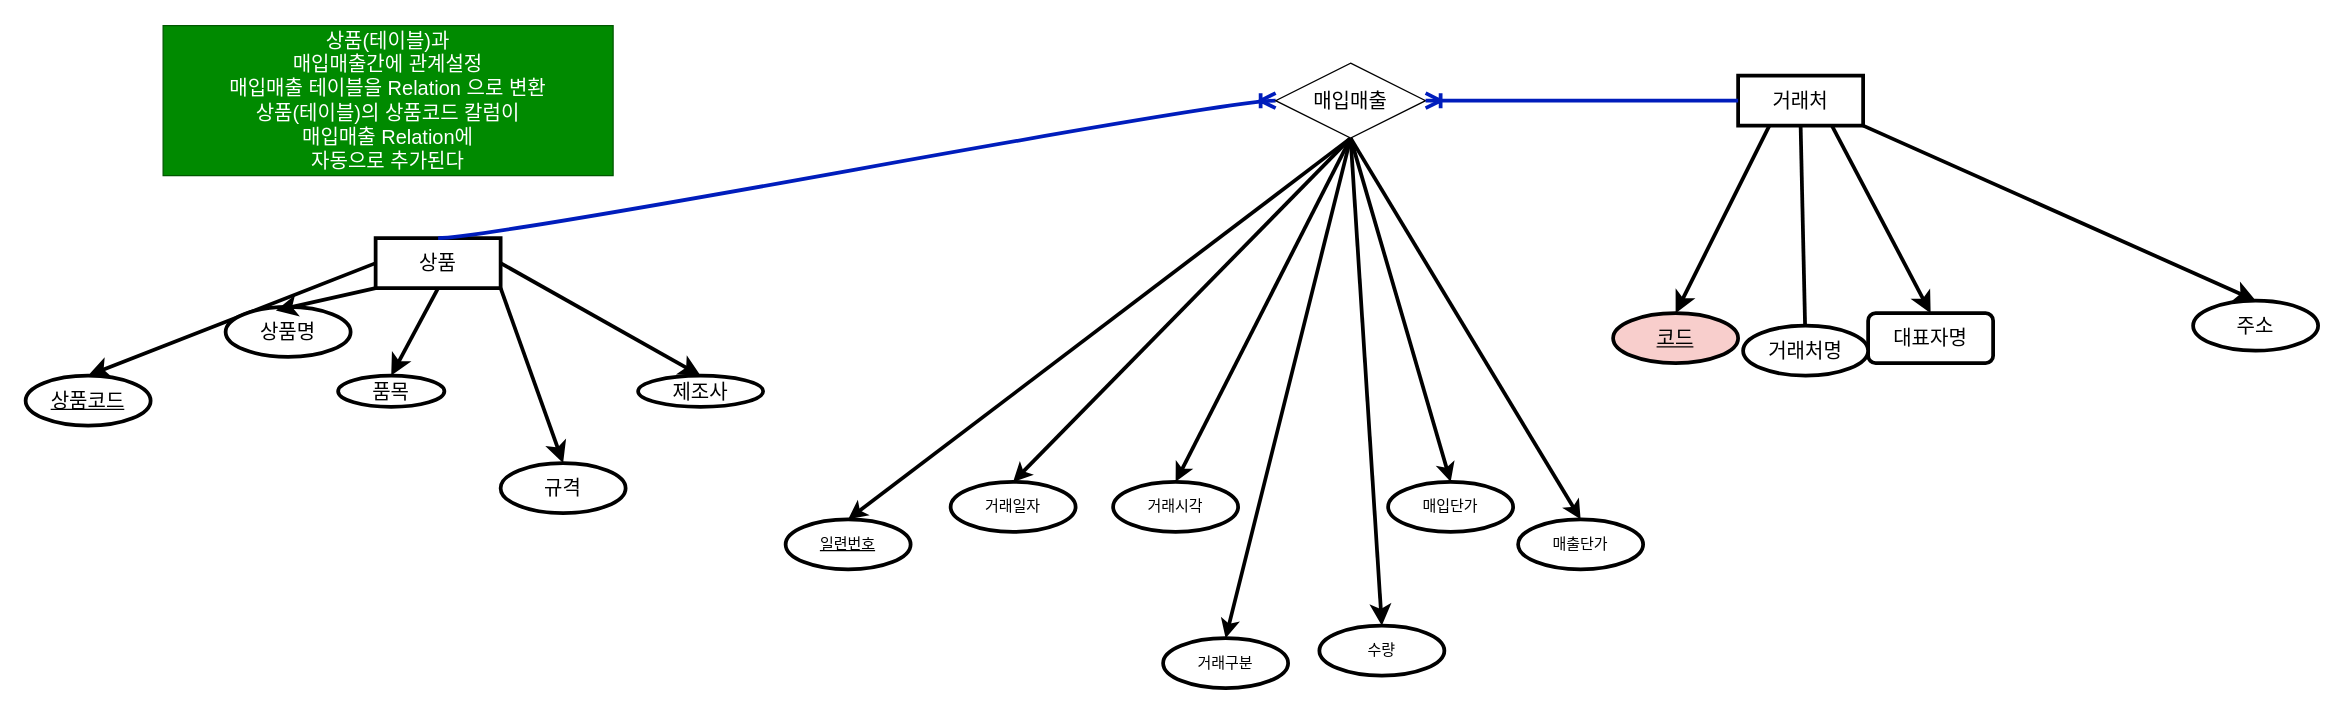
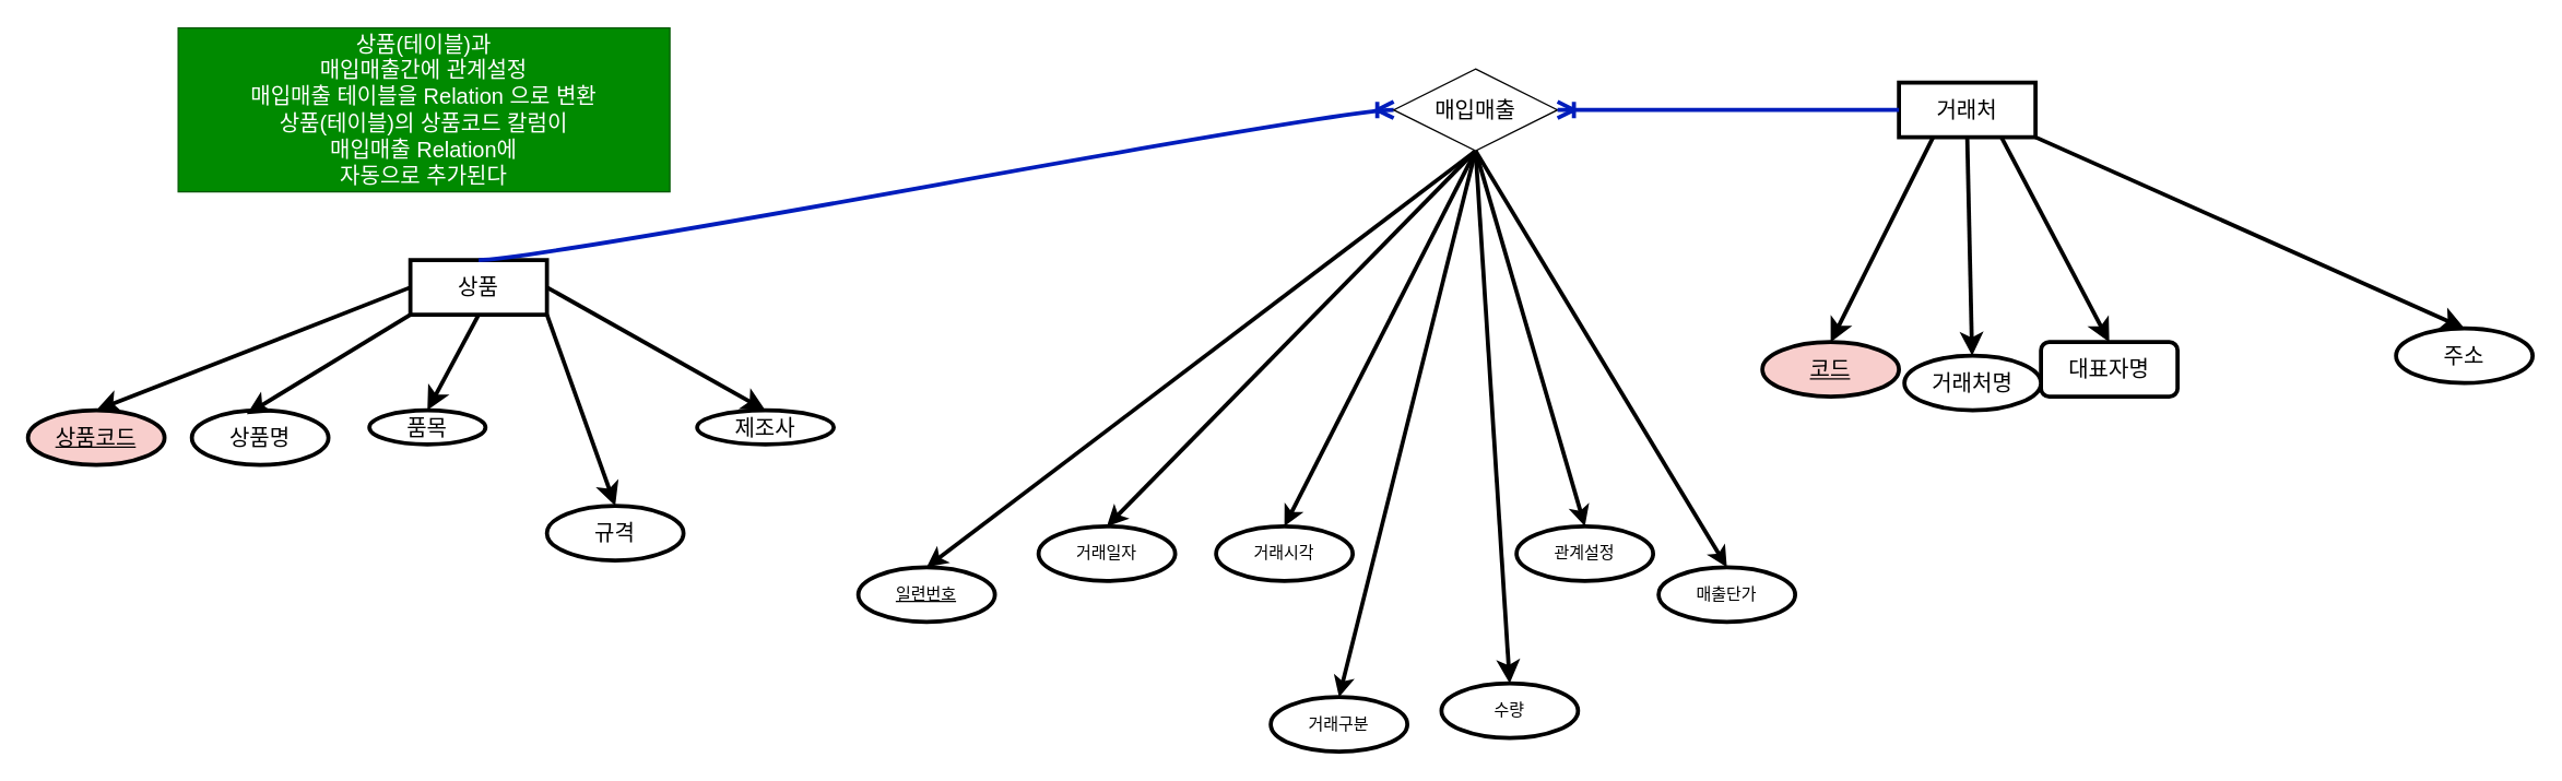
  <mxCell id="0" />
  <mxCell id="1" parent="0" />
  <mxCell id="2" style="rounded=0;orthogonalLoop=1;jettySize=auto;html=1;exitX=0.5;exitY=1;exitDx=0;exitDy=0;entryX=0.5;entryY=0;entryDx=0;entryDy=0;strokeWidth=3;" parent="1" source="28" target="8" edge="1"><mxGeometry relative="1" as="geometry"><mxPoint x="974" y="200" as="sourcePoint" /></mxGeometry></mxCell>
  <mxCell id="3" style="rounded=0;orthogonalLoop=1;jettySize=auto;html=1;exitX=0.5;exitY=1;exitDx=0;exitDy=0;entryX=0.5;entryY=0;entryDx=0;entryDy=0;strokeWidth=3;" parent="1" source="28" target="9" edge="1"><mxGeometry relative="1" as="geometry"><mxPoint x="974" y="200" as="sourcePoint" /></mxGeometry></mxCell>
  <mxCell id="4" style="rounded=0;orthogonalLoop=1;jettySize=auto;html=1;exitX=0.5;exitY=1;exitDx=0;exitDy=0;entryX=0.5;entryY=0;entryDx=0;entryDy=0;strokeWidth=3;" parent="1" source="28" target="10" edge="1"><mxGeometry relative="1" as="geometry"><mxPoint x="999" y="200" as="sourcePoint" /></mxGeometry></mxCell>
  <mxCell id="5" style="rounded=0;orthogonalLoop=1;jettySize=auto;html=1;exitX=0.5;exitY=1;exitDx=0;exitDy=0;entryX=0.5;entryY=0;entryDx=0;entryDy=0;strokeWidth=3;" parent="1" source="28" target="14" edge="1"><mxGeometry relative="1" as="geometry"><mxPoint x="1049" y="200" as="sourcePoint" /><mxPoint x="1484" y="270" as="targetPoint" /></mxGeometry></mxCell>
  <mxCell id="6" style="rounded=0;orthogonalLoop=1;jettySize=auto;html=1;exitX=0.5;exitY=1;exitDx=0;exitDy=0;entryX=0.5;entryY=0;entryDx=0;entryDy=0;strokeWidth=3;" parent="1" source="28" target="12" edge="1"><mxGeometry relative="1" as="geometry"><mxPoint x="1074" y="200" as="sourcePoint" /></mxGeometry></mxCell>
  <mxCell id="7" style="rounded=0;orthogonalLoop=1;jettySize=auto;html=1;exitX=0.5;exitY=1;exitDx=0;exitDy=0;entryX=0.5;entryY=0;entryDx=0;entryDy=0;strokeWidth=3;" parent="1" source="28" target="13" edge="1"><mxGeometry relative="1" as="geometry"><mxPoint x="1074" y="200" as="sourcePoint" /></mxGeometry></mxCell>
  <mxCell id="8" value="일련번호&lt;br&gt;" style="ellipse;whiteSpace=wrap;html=1;align=center;fontStyle=4;strokeWidth=3;" parent="1" vertex="1"><mxGeometry x="628" y="415" width="100" height="40" as="geometry" /></mxCell>
  <mxCell id="9" value="거래일자&lt;br&gt;" style="ellipse;whiteSpace=wrap;html=1;align=center;strokeWidth=3;" parent="1" vertex="1"><mxGeometry x="760" y="385" width="100" height="40" as="geometry" /></mxCell>
  <mxCell id="10" value="거래시각" style="ellipse;whiteSpace=wrap;html=1;align=center;strokeWidth=3;" parent="1" vertex="1"><mxGeometry x="890" y="385" width="100" height="40" as="geometry" /></mxCell>
  <mxCell id="11" value="수량" style="ellipse;whiteSpace=wrap;html=1;align=center;strokeWidth=3;" parent="1" vertex="1"><mxGeometry x="1055" y="500" width="100" height="40" as="geometry" /></mxCell>
- <mxCell id="12" value="매입단가" style="ellipse;whiteSpace=wrap;html=1;align=center;strokeWidth=3;" parent="1" vertex="1"><mxGeometry x="1110" y="385" width="100" height="40" as="geometry" /></mxCell>
+ <mxCell id="12" value="관계설정" style="ellipse;whiteSpace=wrap;html=1;align=center;strokeWidth=3;" parent="1" vertex="1"><mxGeometry x="1110" y="385" width="100" height="40" as="geometry" /></mxCell>
  <mxCell id="13" value="매출단가&lt;br&gt;" style="ellipse;whiteSpace=wrap;html=1;align=center;strokeWidth=3;" parent="1" vertex="1"><mxGeometry x="1214" y="415" width="100" height="40" as="geometry" /></mxCell>
  <mxCell id="14" value="거래구분" style="ellipse;whiteSpace=wrap;html=1;align=center;strokeWidth=3;" parent="1" vertex="1"><mxGeometry x="930" y="510" width="100" height="40" as="geometry" /></mxCell>
  <mxCell id="15" style="edgeStyle=none;curved=1;rounded=0;orthogonalLoop=1;jettySize=auto;html=1;exitX=0;exitY=0.5;exitDx=0;exitDy=0;entryX=0.5;entryY=0;entryDx=0;entryDy=0;fontSize=12;startSize=8;endSize=8;strokeWidth=3;" parent="1" source="19" target="20" edge="1"><mxGeometry relative="1" as="geometry" /></mxCell>
  <mxCell id="16" style="edgeStyle=none;curved=1;rounded=0;orthogonalLoop=1;jettySize=auto;html=1;exitX=0.5;exitY=1;exitDx=0;exitDy=0;entryX=0.5;entryY=0;entryDx=0;entryDy=0;fontSize=12;startSize=8;endSize=8;strokeWidth=3;" parent="1" source="19" target="22" edge="1"><mxGeometry relative="1" as="geometry" /></mxCell>
  <mxCell id="17" style="edgeStyle=none;curved=1;rounded=0;orthogonalLoop=1;jettySize=auto;html=1;exitX=1;exitY=1;exitDx=0;exitDy=0;entryX=0.5;entryY=0;entryDx=0;entryDy=0;fontSize=12;startSize=8;endSize=8;strokeWidth=3;" parent="1" source="19" target="23" edge="1"><mxGeometry relative="1" as="geometry" /></mxCell>
  <mxCell id="18" style="edgeStyle=none;curved=1;rounded=0;orthogonalLoop=1;jettySize=auto;html=1;exitX=1;exitY=0.5;exitDx=0;exitDy=0;entryX=0.5;entryY=0;entryDx=0;entryDy=0;fontSize=12;startSize=8;endSize=8;strokeWidth=3;" parent="1" source="19" target="24" edge="1"><mxGeometry relative="1" as="geometry" /></mxCell>
  <mxCell id="19" value="상품&lt;br&gt;" style="whiteSpace=wrap;html=1;align=center;fontSize=16;strokeWidth=3;" parent="1" vertex="1"><mxGeometry x="300" y="190" width="100" height="40" as="geometry" /></mxCell>
- <mxCell id="20" value="상품코드" style="ellipse;whiteSpace=wrap;html=1;align=center;fontStyle=4;fontSize=16;strokeWidth=3;" parent="1" vertex="1"><mxGeometry x="20" y="300" width="100" height="40" as="geometry" /></mxCell>
- <mxCell id="21" value="상품명&lt;br&gt;" style="ellipse;whiteSpace=wrap;html=1;align=center;fontSize=16;strokeWidth=3;" parent="1" vertex="1"><mxGeometry x="180" y="245" width="100" height="40" as="geometry" /></mxCell>
+ <mxCell id="20" value="상품코드" style="ellipse;whiteSpace=wrap;html=1;align=center;fontStyle=4;fontSize=16;strokeWidth=3;fillColor=#f8cecc;" parent="1" vertex="1"><mxGeometry x="20" y="300" width="100" height="40" as="geometry" /></mxCell>
+ <mxCell id="21" value="상품명&lt;br&gt;" style="ellipse;whiteSpace=wrap;html=1;align=center;fontSize=16;strokeWidth=3;" parent="1" vertex="1"><mxGeometry x="140" y="300" width="100" height="40" as="geometry" /></mxCell>
  <mxCell id="22" value="품목" style="ellipse;whiteSpace=wrap;html=1;align=center;fontSize=16;strokeWidth=3;" parent="1" vertex="1"><mxGeometry x="270" y="300" width="85" height="25" as="geometry" /></mxCell>
  <mxCell id="23" value="규격" style="ellipse;whiteSpace=wrap;html=1;align=center;fontSize=16;strokeWidth=3;" parent="1" vertex="1"><mxGeometry x="400" y="370" width="100" height="40" as="geometry" /></mxCell>
  <mxCell id="24" value="제조사" style="ellipse;whiteSpace=wrap;html=1;align=center;fontSize=16;strokeWidth=3;" parent="1" vertex="1"><mxGeometry x="510" y="300" width="100" height="25" as="geometry" /></mxCell>
  <mxCell id="25" style="edgeStyle=none;curved=1;rounded=0;orthogonalLoop=1;jettySize=auto;html=1;exitX=0;exitY=1;exitDx=0;exitDy=0;entryX=0.402;entryY=0.075;entryDx=0;entryDy=0;entryPerimeter=0;fontSize=12;startSize=8;endSize=8;strokeWidth=3;" parent="1" source="19" target="21" edge="1"><mxGeometry relative="1" as="geometry" /></mxCell>
  <mxCell id="26" value="" style="edgeStyle=entityRelationEdgeStyle;fontSize=12;html=1;endArrow=ERoneToMany;rounded=0;startSize=8;endSize=8;curved=1;entryX=0;entryY=0.5;entryDx=0;entryDy=0;exitX=0.5;exitY=0;exitDx=0;exitDy=0;strokeWidth=3;fillColor=#0050ef;strokeColor=#001DBC;" parent="1" source="19" target="28" edge="1"><mxGeometry width="100" height="100" relative="1" as="geometry"><mxPoint x="710" y="120" as="sourcePoint" /><mxPoint x="974" y="180" as="targetPoint" /></mxGeometry></mxCell>
  <mxCell id="27" style="edgeStyle=none;curved=1;rounded=0;orthogonalLoop=1;jettySize=auto;html=1;exitX=0.5;exitY=1;exitDx=0;exitDy=0;entryX=0.5;entryY=0;entryDx=0;entryDy=0;fontSize=12;startSize=8;endSize=8;strokeWidth=3;" parent="1" source="28" target="11" edge="1"><mxGeometry relative="1" as="geometry" /></mxCell>
  <mxCell id="28" value="매입매출&lt;br&gt;" style="shape=rhombus;perimeter=rhombusPerimeter;whiteSpace=wrap;html=1;align=center;fontSize=16;" parent="1" vertex="1"><mxGeometry x="1020" y="50" width="120" height="60" as="geometry" /></mxCell>
  <mxCell id="29" value="상품(테이블)과&lt;br&gt;매입매출간에 관계설정&lt;br&gt;매입매출 테이블을 Relation 으로 변환&lt;br&gt;상품(테이블)의 상품코드 칼럼이&lt;br&gt;매입매출 Relation에 &lt;br&gt;자동으로 추가된다" style="rounded=0;whiteSpace=wrap;html=1;fontSize=16;fillColor=#008a00;fontColor=#ffffff;strokeColor=#005700;" parent="1" vertex="1"><mxGeometry x="130" y="20" width="360" height="120" as="geometry" /></mxCell>
  <mxCell id="30" style="edgeStyle=none;curved=1;rounded=0;orthogonalLoop=1;jettySize=auto;html=1;exitX=0.25;exitY=1;exitDx=0;exitDy=0;entryX=0.5;entryY=0;entryDx=0;entryDy=0;fontSize=12;startSize=8;endSize=8;strokeWidth=3;" edge="1" parent="1" source="34" target="36"><mxGeometry relative="1" as="geometry" /></mxCell>
- <mxCell id="31" style="edgeStyle=none;curved=1;rounded=0;orthogonalLoop=1;jettySize=auto;html=1;exitX=0.5;exitY=1;exitDx=0;exitDy=0;fontSize=12;startSize=8;endSize=8;strokeWidth=3;endArrow=none;" edge="1" parent="1" source="34" target="38"><mxGeometry relative="1" as="geometry" /></mxCell>
+ <mxCell id="31" style="edgeStyle=none;curved=1;rounded=0;orthogonalLoop=1;jettySize=auto;html=1;exitX=0.5;exitY=1;exitDx=0;exitDy=0;fontSize=12;startSize=8;endSize=8;strokeWidth=3;" edge="1" parent="1" source="34" target="38"><mxGeometry relative="1" as="geometry" /></mxCell>
  <mxCell id="32" style="edgeStyle=none;curved=1;rounded=0;orthogonalLoop=1;jettySize=auto;html=1;exitX=0.75;exitY=1;exitDx=0;exitDy=0;entryX=0.5;entryY=0;entryDx=0;entryDy=0;fontSize=12;startSize=8;endSize=8;strokeWidth=3;" edge="1" parent="1" source="34" target="37"><mxGeometry relative="1" as="geometry" /></mxCell>
  <mxCell id="33" style="edgeStyle=none;curved=1;rounded=0;orthogonalLoop=1;jettySize=auto;html=1;exitX=1;exitY=1;exitDx=0;exitDy=0;entryX=0.5;entryY=0;entryDx=0;entryDy=0;fontSize=12;startSize=8;endSize=8;strokeWidth=3;" edge="1" parent="1" source="34" target="39"><mxGeometry relative="1" as="geometry" /></mxCell>
  <mxCell id="34" value="거래처&lt;br&gt;" style="whiteSpace=wrap;html=1;align=center;fontSize=16;strokeWidth=3;" vertex="1" parent="1"><mxGeometry x="1390" y="60" width="100" height="40" as="geometry" /></mxCell>
  <mxCell id="35" value="" style="edgeStyle=entityRelationEdgeStyle;fontSize=12;html=1;endArrow=ERoneToMany;rounded=0;startSize=8;endSize=8;curved=1;exitX=0;exitY=0.5;exitDx=0;exitDy=0;entryX=1;entryY=0.5;entryDx=0;entryDy=0;strokeWidth=3;fillColor=#0050ef;strokeColor=#001DBC;" edge="1" parent="1" source="34" target="28"><mxGeometry width="100" height="100" relative="1" as="geometry"><mxPoint x="1250" y="120" as="sourcePoint" /><mxPoint x="1350" y="20" as="targetPoint" /></mxGeometry></mxCell>
  <mxCell id="36" value="코드&lt;br&gt;" style="ellipse;whiteSpace=wrap;html=1;align=center;fontStyle=4;fontSize=16;strokeWidth=3;fillColor=#f8cecc;" vertex="1" parent="1"><mxGeometry x="1290" y="250" width="100" height="40" as="geometry" /></mxCell>
  <mxCell id="37" value="대표자명" style="whiteSpace=wrap;html=1;align=center;fontSize=16;strokeWidth=3;rounded=1;" vertex="1" parent="1"><mxGeometry x="1494" y="250" width="100" height="40" as="geometry" /></mxCell>
  <mxCell id="38" value="거래처명" style="ellipse;whiteSpace=wrap;html=1;align=center;fontSize=16;strokeWidth=3;" vertex="1" parent="1"><mxGeometry x="1394" y="260" width="100" height="40" as="geometry" /></mxCell>
  <mxCell id="39" value="주소&lt;br&gt;" style="ellipse;whiteSpace=wrap;html=1;align=center;fontSize=16;strokeWidth=3;" vertex="1" parent="1"><mxGeometry x="1754" y="240" width="100" height="40" as="geometry" /></mxCell>
